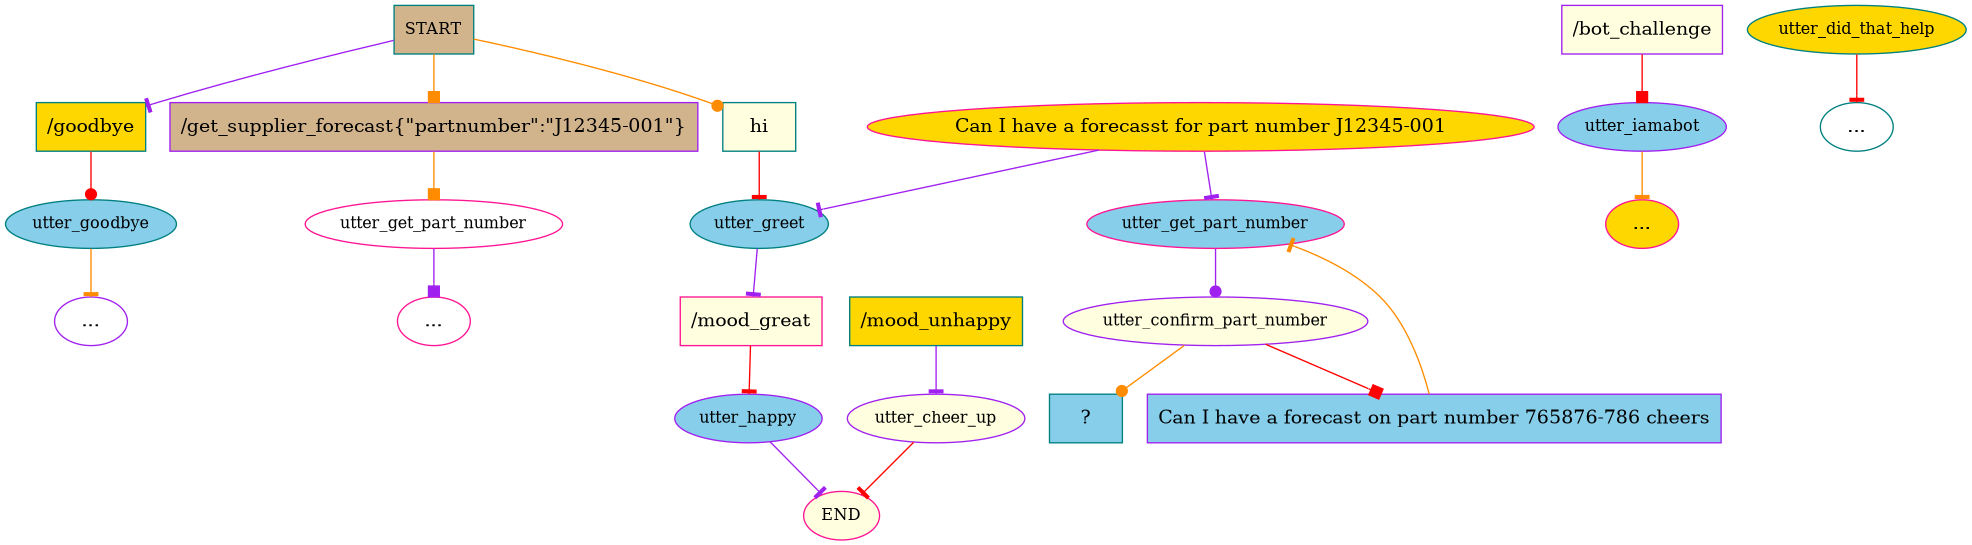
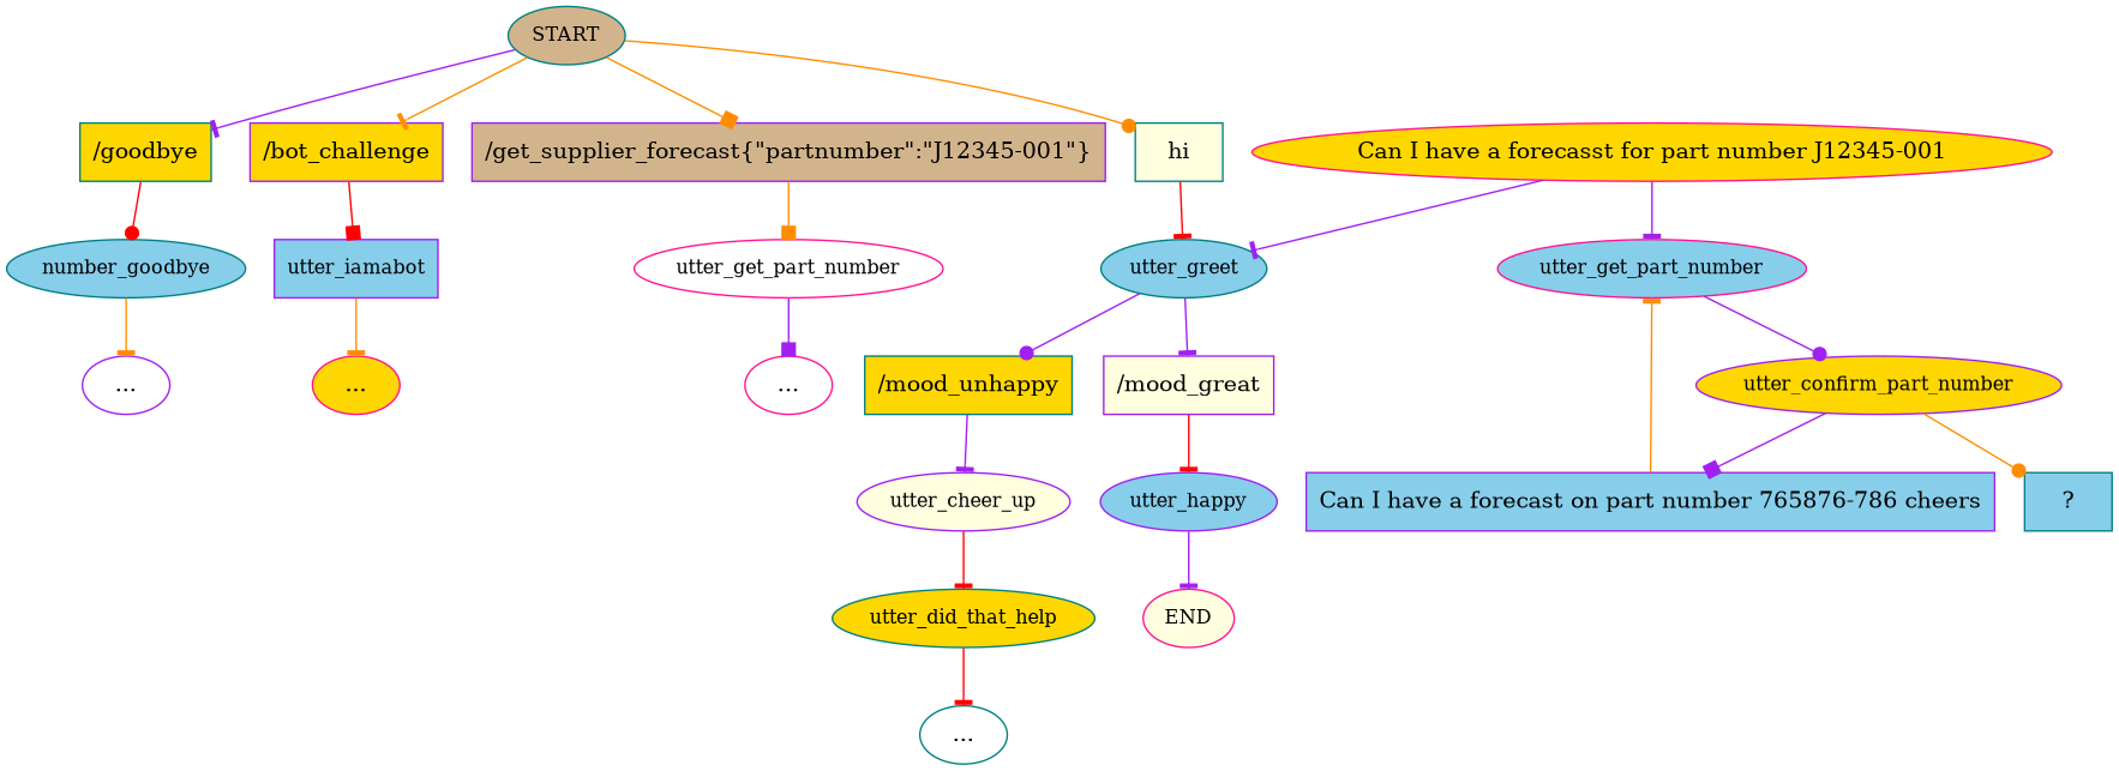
  digraph {
    node [color=teal fillcolor=gold style=filled]
    edge [arrowhead=tee color=purple]
-   n1 [fillcolor=tan fontsize=12 label=START shape=box]
+   n1 [fillcolor=tan fontsize=12 label=START]
    n2 [fillcolor=lightyellow label=hi shape=rect]
    n3 [label="/goodbye" shape=rect]
-   n4 [color=purple fillcolor=lightyellow label="/bot_challenge" shape=rect]
+   n4 [color=purple label="/bot_challenge" shape=rect]
    n5 [color=purple fillcolor=tan label="/get_supplier_forecast\{\"partnumber\":\"J12345\-001\"\}" shape=rect]
    n6 [fillcolor=skyblue fontsize=12 label=utter_greet]
-   n7 [fillcolor=skyblue fontsize=12 label=utter_goodbye]
-   n8 [color=purple fillcolor=skyblue fontsize=12 label=utter_iamabot]
+   n7 [fillcolor=skyblue fontsize=12 label=number_goodbye]
+   n8 [color=purple fillcolor=skyblue fontsize=12 label=utter_iamabot shape=box]
    n9 [color=deeppink fillcolor=white fontsize=12 label=utter_get_part_number]
    n10 [color=deeppink fillcolor=lightyellow fontsize=12 label=END]
-   n11 [color=deeppink fillcolor=lightyellow label="/mood_great" shape=rect]
+   n11 [color=purple fillcolor=lightyellow label="/mood_great" shape=rect]
    n12 [label="/mood_unhappy" shape=rect]
    n13 [color=purple fillcolor=skyblue fontsize=12 label=utter_happy]
    n14 [color=purple fillcolor=lightyellow fontsize=12 label=utter_cheer_up]
    n15 [color=deeppink label="Can\ I\ have\ a\ forecasst\ for\ part\ number\ J12345\-001" shape=ellipse]
    n16 [color=deeppink fillcolor=skyblue fontsize=12 label=utter_get_part_number]
    n17 [fontsize=12 label=utter_did_that_help]
    n18 [fillcolor=white label="..."]
    n19 [color=purple fillcolor=white label="..."]
    n20 [color=deeppink label="..."]
    n21 [color=deeppink fillcolor=white label="..."]
-   n22 [color=purple fillcolor=lightyellow fontsize=12 label=utter_confirm_part_number]
+   n22 [color=purple fontsize=12 label=utter_confirm_part_number]
    n23 [fillcolor=skyblue label="  ?  " shape=rect]
    n24 [color=purple fillcolor=skyblue label="Can\ I\ have\ a\ forecast\ on\ part\ number\ 765876\-786\ cheers" shape=rect]
    n1 -> n2 [arrowhead=dot color=darkorange]
    n1 -> n3
+   n1 -> n4 [color=darkorange]
    n1 -> n5 [arrowhead=box color=darkorange]
    n2 -> n6 [color=red]
    n3 -> n7 [arrowhead=dot color=red]
    n4 -> n8 [arrowhead=box color=red]
    n5 -> n9 [arrowhead=box color=darkorange]
    n6 -> n11
+   n6 -> n12 [arrowhead=dot]
    n7 -> n19 [color=darkorange]
    n8 -> n20 [color=darkorange]
    n9 -> n21 [arrowhead=box]
    n11 -> n13 [color=red]
    n12 -> n14
    n13 -> n10
-   n14 -> n10 [color=red]
+   n14 -> n17 [color=red]
    n15 -> n6
    n15 -> n16
    n16 -> n22 [arrowhead=dot]
    n17 -> n18 [color=red]
    n22 -> n23 [arrowhead=dot color=darkorange]
-   n22 -> n24 [arrowhead=box color=red]
+   n22 -> n24 [arrowhead=box]
    n24 -> n16 [color=darkorange]
  }
